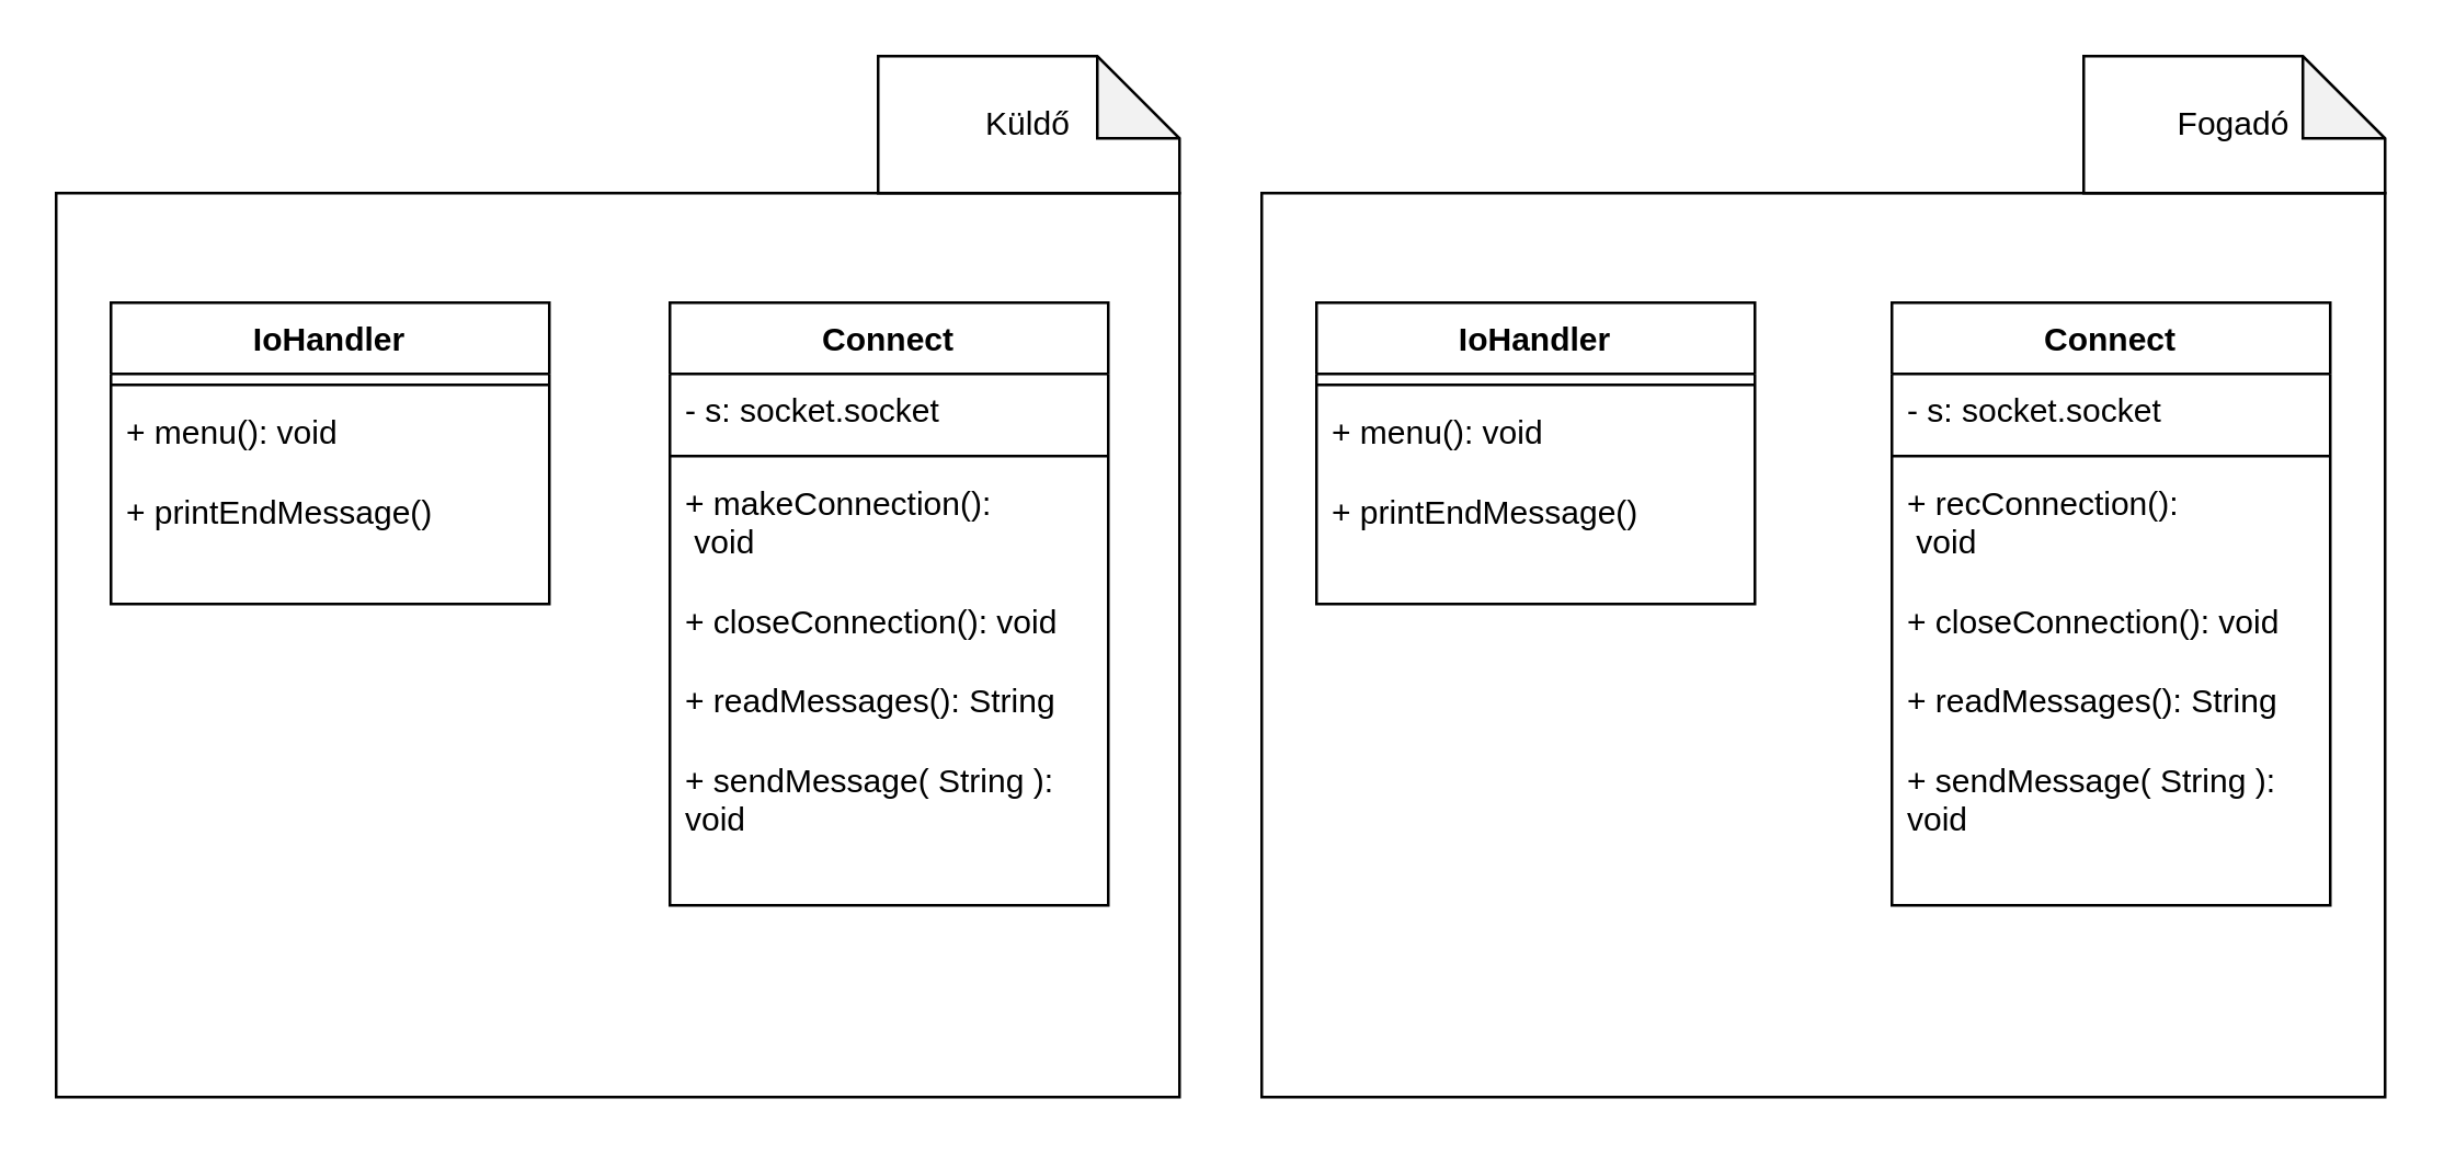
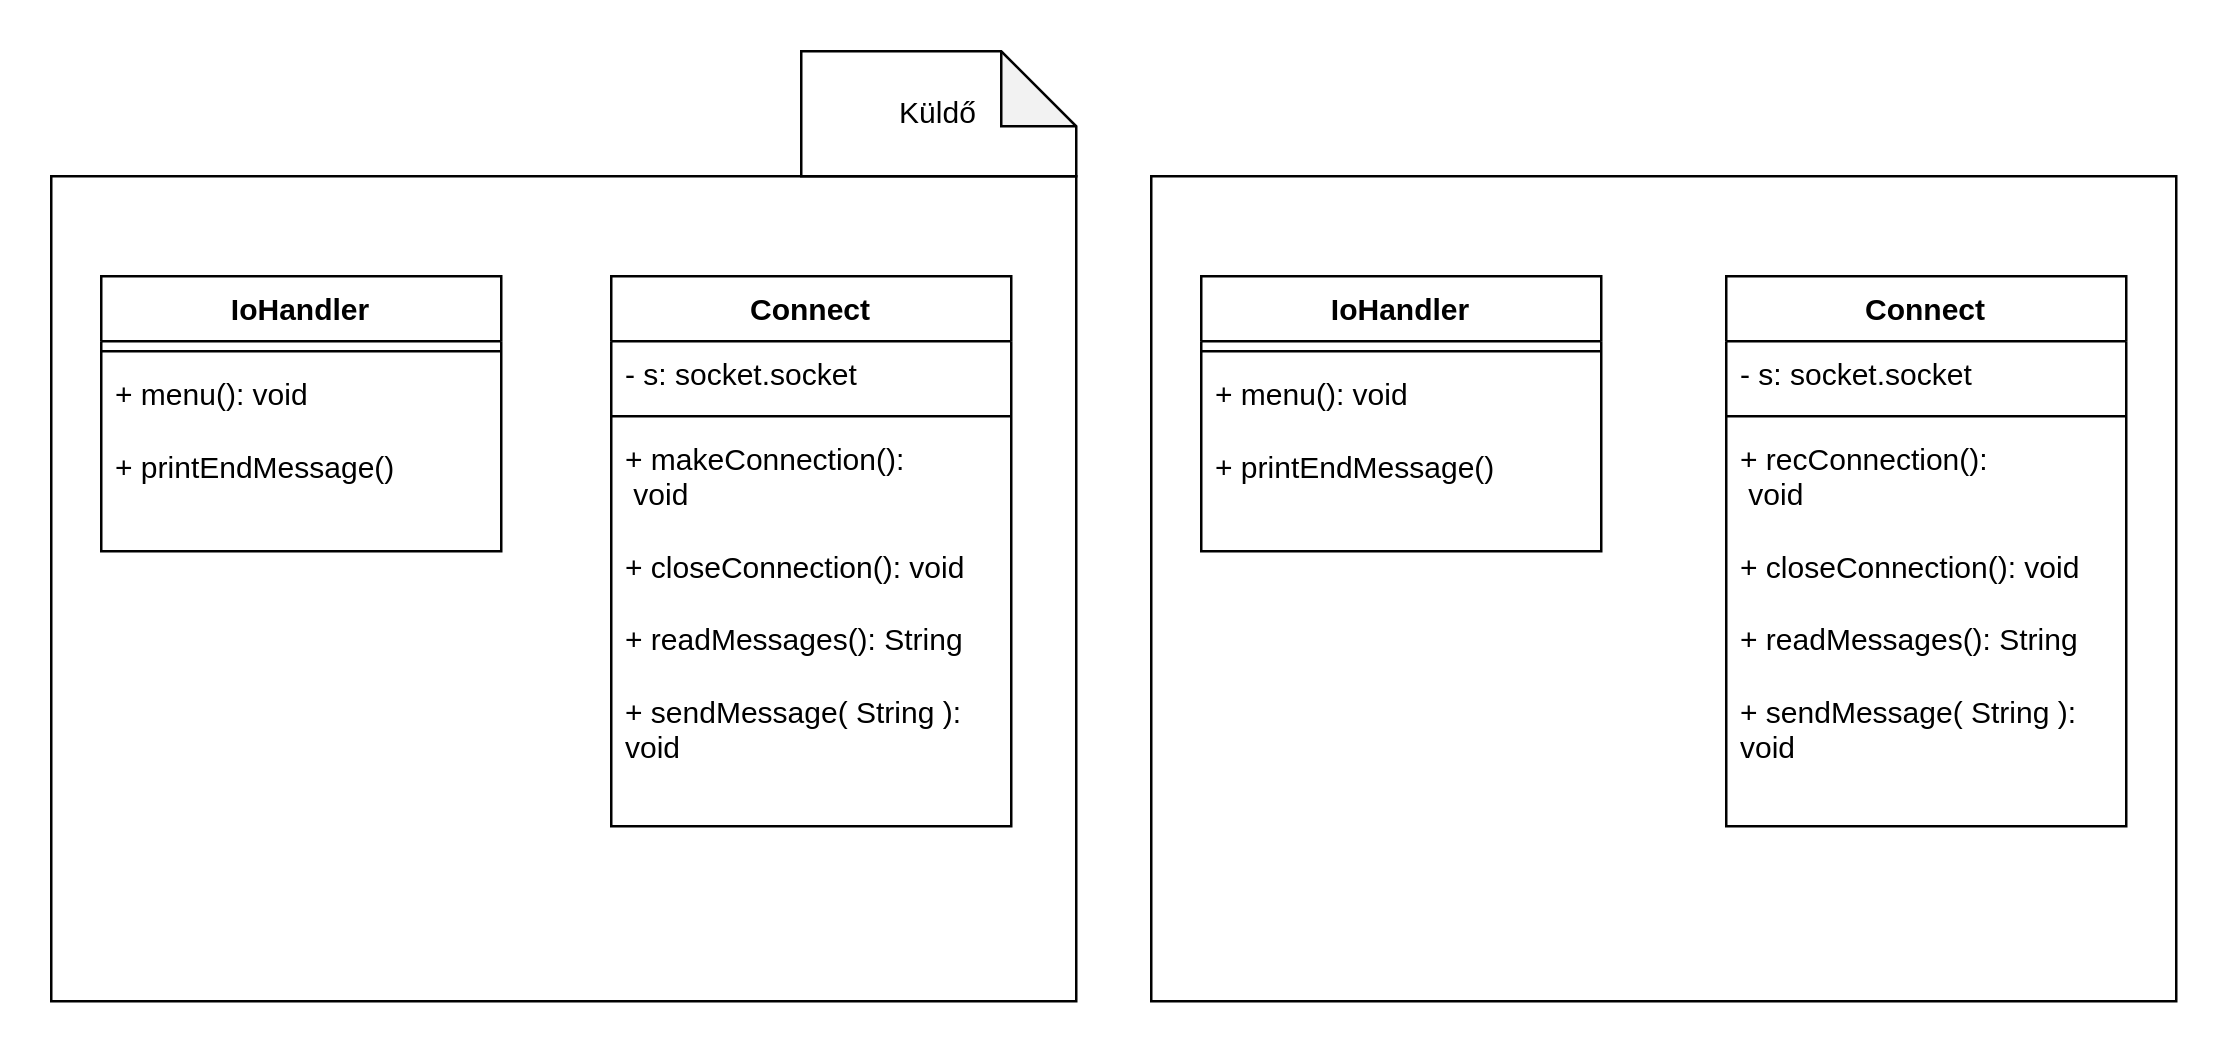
  <mxCell id="0" />
  <mxCell id="1" parent="0" />
  <mxCell id="2" value="" style="rounded=0;whiteSpace=wrap;html=1;" parent="1" vertex="1"><mxGeometry x="20" y="70" width="410" height="330" as="geometry" /></mxCell>
  <mxCell id="3" value="IoHandler" style="swimlane;fontStyle=1;align=center;verticalAlign=top;childLayout=stackLayout;horizontal=1;startSize=26;horizontalStack=0;resizeParent=1;resizeParentMax=0;resizeLast=0;collapsible=1;marginBottom=0;whiteSpace=wrap;html=1;" parent="1" vertex="1"><mxGeometry x="40" y="110" width="160" height="110" as="geometry" /></mxCell>
  <mxCell id="4" value="" style="line;strokeWidth=1;fillColor=none;align=left;verticalAlign=middle;spacingTop=-1;spacingLeft=3;spacingRight=3;rotatable=0;labelPosition=right;points=[];portConstraint=eastwest;strokeColor=inherit;" parent="3" vertex="1"><mxGeometry y="26" width="160" height="8" as="geometry" /></mxCell>
  <mxCell id="5" value="+ menu(): void&lt;br&gt;&lt;br&gt;+ printEndMessage()" style="text;strokeColor=none;fillColor=none;align=left;verticalAlign=top;spacingLeft=4;spacingRight=4;overflow=hidden;rotatable=0;points=[[0,0.5],[1,0.5]];portConstraint=eastwest;whiteSpace=wrap;html=1;" parent="3" vertex="1"><mxGeometry y="34" width="160" height="76" as="geometry" /></mxCell>
  <mxCell id="6" value="" style="rounded=0;whiteSpace=wrap;html=1;" parent="1" vertex="1"><mxGeometry x="460" y="70" width="410" height="330" as="geometry" /></mxCell>
  <mxCell id="7" value="IoHandler" style="swimlane;fontStyle=1;align=center;verticalAlign=top;childLayout=stackLayout;horizontal=1;startSize=26;horizontalStack=0;resizeParent=1;resizeParentMax=0;resizeLast=0;collapsible=1;marginBottom=0;whiteSpace=wrap;html=1;" parent="1" vertex="1"><mxGeometry x="480" y="110" width="160" height="110" as="geometry" /></mxCell>
  <mxCell id="8" value="" style="line;strokeWidth=1;fillColor=none;align=left;verticalAlign=middle;spacingTop=-1;spacingLeft=3;spacingRight=3;rotatable=0;labelPosition=right;points=[];portConstraint=eastwest;strokeColor=inherit;" parent="7" vertex="1"><mxGeometry y="26" width="160" height="8" as="geometry" /></mxCell>
  <mxCell id="9" value="+ menu(): void&lt;br&gt;&lt;br&gt;+ printEndMessage()" style="text;strokeColor=none;fillColor=none;align=left;verticalAlign=top;spacingLeft=4;spacingRight=4;overflow=hidden;rotatable=0;points=[[0,0.5],[1,0.5]];portConstraint=eastwest;whiteSpace=wrap;html=1;" parent="7" vertex="1"><mxGeometry y="34" width="160" height="76" as="geometry" /></mxCell>
  <mxCell id="10" value="Küldő" style="shape=note;whiteSpace=wrap;html=1;backgroundOutline=1;darkOpacity=0.05;" parent="1" vertex="1"><mxGeometry x="320" y="20" width="110" height="50" as="geometry" /></mxCell>
- <mxCell id="11" value="Fogadó" style="shape=note;whiteSpace=wrap;html=1;backgroundOutline=1;darkOpacity=0.05;" parent="1" vertex="1"><mxGeometry x="760" y="20" width="110" height="50" as="geometry" /></mxCell>
  <mxCell id="12" value="Connect" style="swimlane;fontStyle=1;align=center;verticalAlign=top;childLayout=stackLayout;horizontal=1;startSize=26;horizontalStack=0;resizeParent=1;resizeParentMax=0;resizeLast=0;collapsible=1;marginBottom=0;whiteSpace=wrap;html=1;" parent="1" vertex="1"><mxGeometry x="244" y="110" width="160" height="220" as="geometry" /></mxCell>
  <mxCell id="13" value="- s: socket.socket" style="text;strokeColor=none;fillColor=none;align=left;verticalAlign=top;spacingLeft=4;spacingRight=4;overflow=hidden;rotatable=0;points=[[0,0.5],[1,0.5]];portConstraint=eastwest;whiteSpace=wrap;html=1;" parent="12" vertex="1"><mxGeometry y="26" width="160" height="26" as="geometry" /></mxCell>
  <mxCell id="14" value="" style="line;strokeWidth=1;fillColor=none;align=left;verticalAlign=middle;spacingTop=-1;spacingLeft=3;spacingRight=3;rotatable=0;labelPosition=right;points=[];portConstraint=eastwest;strokeColor=inherit;" parent="12" vertex="1"><mxGeometry y="52" width="160" height="8" as="geometry" /></mxCell>
  <mxCell id="15" value="+ makeConnection():&lt;br&gt;&amp;nbsp;void&lt;br&gt;&lt;br&gt;+ closeConnection(): void&lt;br&gt;&lt;br&gt;+ readMessages(): String&lt;br&gt;&lt;br&gt;+ sendMessage( String ): void" style="text;strokeColor=none;fillColor=none;align=left;verticalAlign=top;spacingLeft=4;spacingRight=4;overflow=hidden;rotatable=0;points=[[0,0.5],[1,0.5]];portConstraint=eastwest;whiteSpace=wrap;html=1;" parent="12" vertex="1"><mxGeometry y="60" width="160" height="160" as="geometry" /></mxCell>
  <mxCell id="16" value="Connect" style="swimlane;fontStyle=1;align=center;verticalAlign=top;childLayout=stackLayout;horizontal=1;startSize=26;horizontalStack=0;resizeParent=1;resizeParentMax=0;resizeLast=0;collapsible=1;marginBottom=0;whiteSpace=wrap;html=1;" parent="1" vertex="1"><mxGeometry x="690" y="110" width="160" height="220" as="geometry" /></mxCell>
  <mxCell id="17" value="- s: socket.socket" style="text;strokeColor=none;fillColor=none;align=left;verticalAlign=top;spacingLeft=4;spacingRight=4;overflow=hidden;rotatable=0;points=[[0,0.5],[1,0.5]];portConstraint=eastwest;whiteSpace=wrap;html=1;" parent="16" vertex="1"><mxGeometry y="26" width="160" height="26" as="geometry" /></mxCell>
  <mxCell id="18" value="" style="line;strokeWidth=1;fillColor=none;align=left;verticalAlign=middle;spacingTop=-1;spacingLeft=3;spacingRight=3;rotatable=0;labelPosition=right;points=[];portConstraint=eastwest;strokeColor=inherit;" parent="16" vertex="1"><mxGeometry y="52" width="160" height="8" as="geometry" /></mxCell>
  <mxCell id="19" value="+ recConnection():&lt;br style=&quot;border-color: var(--border-color);&quot;&gt;&amp;nbsp;void&lt;br style=&quot;border-color: var(--border-color);&quot;&gt;&lt;br style=&quot;border-color: var(--border-color);&quot;&gt;+ closeConnection(): void&lt;br style=&quot;border-color: var(--border-color);&quot;&gt;&lt;br style=&quot;border-color: var(--border-color);&quot;&gt;+ readMessages(): String&lt;br style=&quot;border-color: var(--border-color);&quot;&gt;&lt;br style=&quot;border-color: var(--border-color);&quot;&gt;+ sendMessage( String ): void" style="text;strokeColor=none;fillColor=none;align=left;verticalAlign=top;spacingLeft=4;spacingRight=4;overflow=hidden;rotatable=0;points=[[0,0.5],[1,0.5]];portConstraint=eastwest;whiteSpace=wrap;html=1;" parent="16" vertex="1"><mxGeometry y="60" width="160" height="160" as="geometry" /></mxCell>
